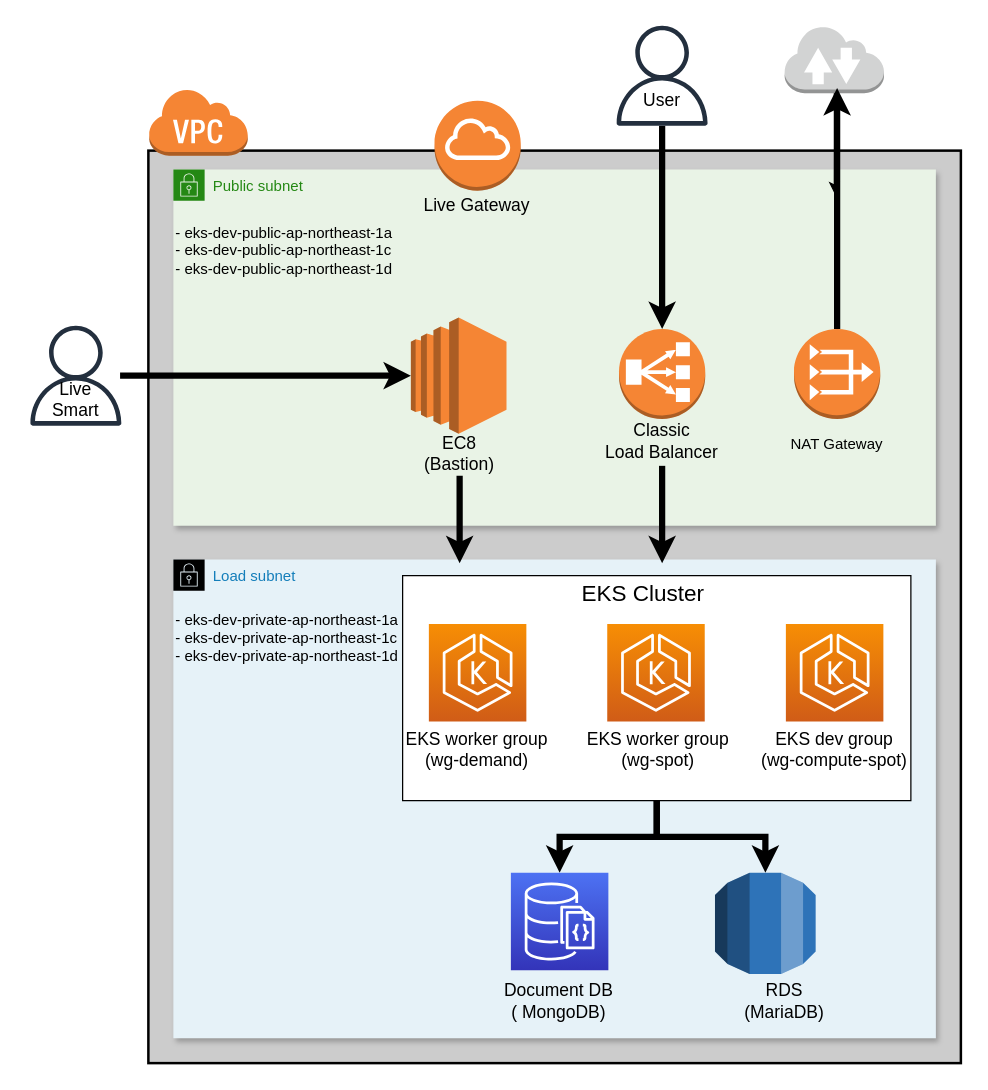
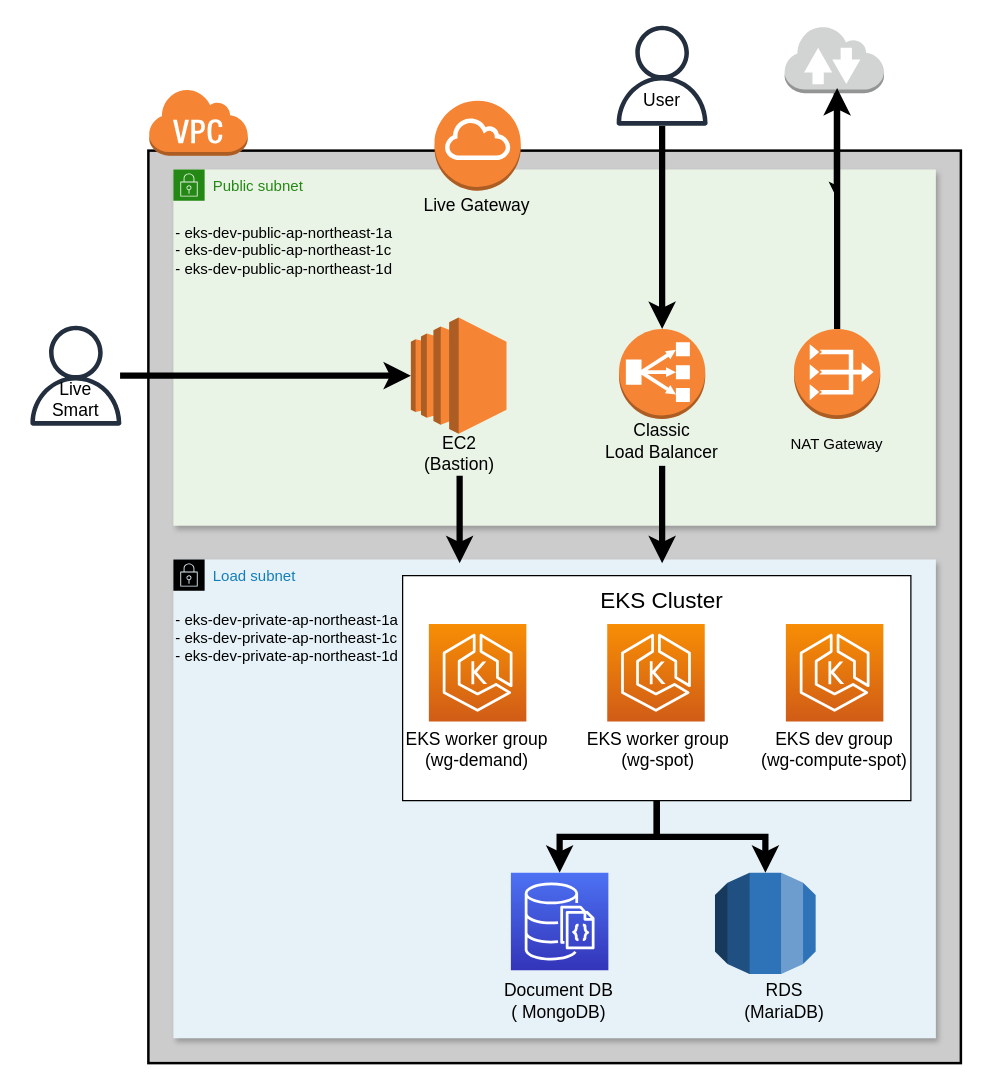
  <mxCell id="0" />
  <mxCell id="1" parent="0" />
  <mxCell id="2" value="" style="outlineConnect=0;dashed=0;verticalLabelPosition=bottom;verticalAlign=top;align=center;html=1;shape=mxgraph.aws3.internet_2;fillColor=#D2D3D3;gradientColor=none;strokeColor=#000000;strokeWidth=2;" parent="1" vertex="1"><mxGeometry x="627" y="20" width="79.5" height="54" as="geometry" /></mxCell>
  <mxCell id="3" value="" style="rounded=0;whiteSpace=wrap;html=1;strokeWidth=2;fillColor=#CCCCCC;" parent="1" vertex="1"><mxGeometry x="118" y="120" width="650" height="730" as="geometry" /></mxCell>
  <mxCell id="4" value="Load subnet" style="points=[[0,0],[0.25,0],[0.5,0],[0.75,0],[1,0],[1,0.25],[1,0.5],[1,0.75],[1,1],[0.75,1],[0.5,1],[0.25,1],[0,1],[0,0.75],[0,0.5],[0,0.25]];outlineConnect=0;gradientColor=none;html=1;whiteSpace=wrap;fontSize=12;fontStyle=0;shape=mxgraph.aws4.group;grIcon=mxgraph.aws4.group_security_group;grStroke=0;strokeColor=none;fillColor=#E6F2F8;verticalAlign=top;align=left;spacingLeft=30;fontColor=#147EBA;dashed=0;strokeWidth=3;perimeterSpacing=7;shadow=1;" parent="1" vertex="1"><mxGeometry x="138" y="447" width="610" height="383" as="geometry" /></mxCell>
  <mxCell id="5" value="Public subnet" style="points=[[0,0],[0.25,0],[0.5,0],[0.75,0],[1,0],[1,0.25],[1,0.5],[1,0.75],[1,1],[0.75,1],[0.5,1],[0.25,1],[0,1],[0,0.75],[0,0.5],[0,0.25]];outlineConnect=0;gradientColor=none;html=1;whiteSpace=wrap;fontSize=12;fontStyle=0;shape=mxgraph.aws4.group;grIcon=mxgraph.aws4.group_security_group;grStroke=0;strokeColor=#248814;fillColor=#E9F3E6;verticalAlign=top;align=left;spacingLeft=30;fontColor=#248814;strokeWidth=6;shadow=1;perimeterSpacing=6;" parent="1" vertex="1"><mxGeometry x="138" y="135" width="610" height="285" as="geometry" /></mxCell>
  <mxCell id="6" value="" style="edgeStyle=orthogonalEdgeStyle;rounded=0;orthogonalLoop=1;jettySize=auto;html=1;sourcePerimeterSpacing=-1;targetPerimeterSpacing=0;strokeWidth=5;" parent="1" source="8" target="18" edge="1"><mxGeometry relative="1" as="geometry"><mxPoint x="524.7" y="720" as="targetPoint" /></mxGeometry></mxCell>
  <mxCell id="7" value="" style="edgeStyle=orthogonalEdgeStyle;rounded=0;orthogonalLoop=1;jettySize=auto;html=1;sourcePerimeterSpacing=-1;targetPerimeterSpacing=0;strokeWidth=5;" parent="1" source="8" target="17" edge="1"><mxGeometry relative="1" as="geometry"><mxPoint x="448" y="690" as="targetPoint" /><Array as="points" /></mxGeometry></mxCell>
  <mxCell id="8" value="" style="rounded=0;whiteSpace=wrap;html=1;" parent="1" vertex="1"><mxGeometry x="321.4" y="460" width="406.6" height="180" as="geometry" /></mxCell>
  <mxCell id="9" value="&lt;font&gt;&lt;font style=&quot;font-size: 12px&quot;&gt;- eks-dev-public-ap-northeast-1a&lt;br&gt;- eks-dev-public-ap-northeast-1c&lt;br&gt;- eks-dev-public-ap-northeast-1d&lt;/font&gt;&lt;br&gt;&lt;/font&gt;" style="text;html=1;strokeColor=none;fillColor=none;align=left;verticalAlign=middle;whiteSpace=wrap;rounded=0;shadow=1;" parent="1" vertex="1"><mxGeometry x="138" y="160" width="245.6" height="80" as="geometry" /></mxCell>
  <mxCell id="10" value="" style="group" parent="1" vertex="1" connectable="0"><mxGeometry x="328" y="252.17" width="386" height="120" as="geometry" /></mxCell>
  <mxCell id="11" value="" style="outlineConnect=0;dashed=0;verticalLabelPosition=bottom;verticalAlign=top;align=center;html=1;shape=mxgraph.aws3.ec2;fillColor=#F58534;gradientColor=none;" parent="10" vertex="1"><mxGeometry y="1.33" width="76.5" height="93" as="geometry" /></mxCell>
  <mxCell id="12" value="" style="outlineConnect=0;dashed=0;verticalLabelPosition=bottom;verticalAlign=top;align=center;html=1;shape=mxgraph.aws3.vpc_nat_gateway;fillColor=#F58534;gradientColor=none;" parent="10" vertex="1"><mxGeometry x="306.5" y="10.5" width="69" height="72" as="geometry" /></mxCell>
  <mxCell id="13" value="NAT Gateway" style="text;html=1;strokeColor=none;fillColor=none;align=center;verticalAlign=middle;whiteSpace=wrap;rounded=0;" parent="10" vertex="1"><mxGeometry x="296" y="93" width="90" height="20" as="geometry" /></mxCell>
  <mxCell id="14" value="" style="outlineConnect=0;dashed=0;verticalLabelPosition=bottom;verticalAlign=top;align=center;html=1;shape=mxgraph.aws3.classic_load_balancer;fillColor=#F58534;gradientColor=none;" parent="10" vertex="1"><mxGeometry x="166.5" y="10.5" width="69" height="72" as="geometry" /></mxCell>
  <mxCell id="15" value="&lt;font style=&quot;font-size: 14px&quot;&gt;Classic &lt;br&gt;Load Balancer&lt;/font&gt;" style="text;html=1;strokeColor=none;fillColor=none;align=center;verticalAlign=middle;whiteSpace=wrap;rounded=0;" parent="10" vertex="1"><mxGeometry x="126" y="80" width="150" height="40" as="geometry" /></mxCell>
- <mxCell id="16" value="&lt;font style=&quot;font-size: 14px&quot;&gt;EC8&lt;br&gt;(Bastion)&lt;/font&gt;" style="text;html=1;strokeColor=none;fillColor=none;align=center;verticalAlign=middle;whiteSpace=wrap;rounded=0;" parent="1" vertex="1"><mxGeometry x="328" y="352.17" width="78.25" height="20" as="geometry" /></mxCell>
+ <mxCell id="16" value="&lt;font style=&quot;font-size: 14px&quot;&gt;EC2&lt;br&gt;(Bastion)&lt;/font&gt;" style="text;html=1;strokeColor=none;fillColor=none;align=center;verticalAlign=middle;whiteSpace=wrap;rounded=0;" parent="1" vertex="1"><mxGeometry x="328" y="352.17" width="78.25" height="20" as="geometry" /></mxCell>
  <mxCell id="17" value="" style="outlineConnect=0;fontColor=#232F3E;gradientColor=#4D72F3;gradientDirection=north;fillColor=#3334B9;strokeColor=#ffffff;dashed=0;verticalLabelPosition=bottom;verticalAlign=top;align=center;html=1;fontSize=12;fontStyle=0;aspect=fixed;shape=mxgraph.aws4.resourceIcon;resIcon=mxgraph.aws4.documentdb_with_mongodb_compatibility;" parent="1" vertex="1"><mxGeometry x="408.004" y="697.67" width="78" height="78" as="geometry" /></mxCell>
  <mxCell id="18" value="" style="outlineConnect=0;dashed=0;verticalLabelPosition=bottom;verticalAlign=top;align=center;html=1;shape=mxgraph.aws3.rds;fillColor=#2E73B8;gradientColor=none;" parent="1" vertex="1"><mxGeometry x="571.292" y="697.67" width="80.542" height="81" as="geometry" /></mxCell>
  <mxCell id="19" value="&lt;font style=&quot;font-size: 14px&quot;&gt;Document DB&lt;br&gt;( MongoDB)&lt;/font&gt;" style="text;html=1;strokeColor=none;fillColor=none;align=center;verticalAlign=middle;whiteSpace=wrap;rounded=0;" parent="1" vertex="1"><mxGeometry x="383.34" y="790" width="127.33" height="20" as="geometry" /></mxCell>
  <mxCell id="20" value="&lt;font style=&quot;font-size: 14px&quot;&gt;RDS&lt;br&gt;(MariaDB)&lt;/font&gt;" style="text;html=1;strokeColor=none;fillColor=none;align=center;verticalAlign=middle;whiteSpace=wrap;rounded=0;" parent="1" vertex="1"><mxGeometry x="588" y="790" width="78.25" height="20" as="geometry" /></mxCell>
  <mxCell id="21" value="&lt;font style=&quot;font-size: 14px&quot;&gt;EKS worker group&lt;br&gt;(wg-demand)&lt;/font&gt;" style="text;html=1;strokeColor=none;fillColor=none;align=center;verticalAlign=middle;whiteSpace=wrap;rounded=0;" parent="1" vertex="1"><mxGeometry x="319.47" y="588.67" width="123.85" height="20" as="geometry" /></mxCell>
  <mxCell id="22" value="&lt;font style=&quot;font-size: 14px&quot;&gt;EKS worker group&lt;br&gt;(wg-spot)&lt;/font&gt;" style="text;html=1;strokeColor=none;fillColor=none;align=center;verticalAlign=middle;whiteSpace=wrap;rounded=0;" parent="1" vertex="1"><mxGeometry x="464.15" y="588.67" width="123.85" height="20" as="geometry" /></mxCell>
  <mxCell id="23" value="&lt;font style=&quot;font-size: 14px&quot;&gt;EKS dev group&lt;br&gt;(wg-compute-spot)&lt;/font&gt;" style="text;html=1;strokeColor=none;fillColor=none;align=center;verticalAlign=middle;whiteSpace=wrap;rounded=0;" parent="1" vertex="1"><mxGeometry x="605.08" y="588.67" width="123.85" height="20" as="geometry" /></mxCell>
  <mxCell id="24" value="" style="outlineConnect=0;fontColor=#232F3E;gradientColor=#F78E04;gradientDirection=north;fillColor=#D05C17;strokeColor=#ffffff;dashed=0;verticalLabelPosition=bottom;verticalAlign=top;align=center;html=1;fontSize=12;fontStyle=0;aspect=fixed;shape=mxgraph.aws4.resourceIcon;resIcon=mxgraph.aws4.eks;" parent="1" vertex="1"><mxGeometry x="628.005" y="498.67" width="78" height="78" as="geometry" /></mxCell>
  <mxCell id="25" value="" style="outlineConnect=0;fontColor=#232F3E;gradientColor=#F78E04;gradientDirection=north;fillColor=#D05C17;strokeColor=#ffffff;dashed=0;verticalLabelPosition=bottom;verticalAlign=top;align=center;html=1;fontSize=12;fontStyle=0;aspect=fixed;shape=mxgraph.aws4.resourceIcon;resIcon=mxgraph.aws4.eks;" parent="1" vertex="1"><mxGeometry x="485.088" y="498.67" width="78" height="78" as="geometry" /></mxCell>
  <mxCell id="26" value="" style="outlineConnect=0;fontColor=#232F3E;gradientColor=#F78E04;gradientDirection=north;fillColor=#D05C17;strokeColor=#ffffff;dashed=0;verticalLabelPosition=bottom;verticalAlign=top;align=center;html=1;fontSize=12;fontStyle=0;aspect=fixed;shape=mxgraph.aws4.resourceIcon;resIcon=mxgraph.aws4.eks;" parent="1" vertex="1"><mxGeometry x="342.395" y="498.67" width="78" height="78" as="geometry" /></mxCell>
- <mxCell id="27" value="&lt;font style=&quot;font-size: 18px&quot;&gt;EKS Cluster&lt;/font&gt;" style="text;html=1;strokeColor=none;fillColor=none;align=center;verticalAlign=middle;whiteSpace=wrap;rounded=0;" parent="1" vertex="1"><mxGeometry x="452.08" y="465" width="123.85" height="20" as="geometry" /></mxCell>
+ <mxCell id="27" value="&lt;font style=&quot;font-size: 18px&quot;&gt;EKS Cluster&lt;/font&gt;" style="text;html=1;strokeColor=none;fillColor=none;align=center;verticalAlign=middle;whiteSpace=wrap;rounded=0;" parent="1" vertex="1"><mxGeometry x="467.08" y="470" width="123.85" height="20" as="geometry" /></mxCell>
  <mxCell id="28" value="" style="edgeStyle=orthogonalEdgeStyle;rounded=0;orthogonalLoop=1;jettySize=auto;html=1;entryX=0.5;entryY=0;entryDx=0;entryDy=0;entryPerimeter=0;strokeWidth=5;" parent="1" source="37" target="14" edge="1"><mxGeometry relative="1" as="geometry" /></mxCell>
  <mxCell id="29" value="" style="edgeStyle=orthogonalEdgeStyle;rounded=0;orthogonalLoop=1;jettySize=auto;html=1;strokeWidth=5;exitX=0.5;exitY=1;exitDx=0;exitDy=0;" parent="1" source="15" edge="1"><mxGeometry relative="1" as="geometry"><mxPoint x="529" y="380" as="sourcePoint" /><mxPoint x="529" y="450" as="targetPoint" /></mxGeometry></mxCell>
  <mxCell id="30" value="" style="edgeStyle=orthogonalEdgeStyle;rounded=0;orthogonalLoop=1;jettySize=auto;html=1;sourcePerimeterSpacing=-1;targetPerimeterSpacing=0;strokeWidth=5;" parent="1" source="40" target="11" edge="1"><mxGeometry relative="1" as="geometry"><Array as="points" /></mxGeometry></mxCell>
  <mxCell id="31" value="" style="edgeStyle=orthogonalEdgeStyle;rounded=0;orthogonalLoop=1;jettySize=auto;html=1;strokeWidth=5;" parent="1" edge="1"><mxGeometry relative="1" as="geometry"><mxPoint x="367" y="380" as="sourcePoint" /><mxPoint x="367" y="450" as="targetPoint" /><Array as="points"><mxPoint x="367" y="439" /><mxPoint x="367" y="439" /></Array></mxGeometry></mxCell>
  <mxCell id="32" value="" style="edgeStyle=orthogonalEdgeStyle;rounded=0;orthogonalLoop=1;jettySize=auto;html=1;sourcePerimeterSpacing=-1;targetPerimeterSpacing=0;strokeWidth=5;exitX=0.5;exitY=0;exitDx=0;exitDy=0;exitPerimeter=0;" parent="1" source="12" edge="1"><mxGeometry relative="1" as="geometry"><mxPoint x="107" y="310" as="sourcePoint" /><mxPoint x="669" y="70" as="targetPoint" /><Array as="points" /></mxGeometry></mxCell>
  <mxCell id="33" value="" style="outlineConnect=0;dashed=0;verticalLabelPosition=bottom;verticalAlign=top;align=center;html=1;shape=mxgraph.aws3.internet_gateway;fillColor=#F58534;gradientColor=none;" parent="1" vertex="1"><mxGeometry x="346.9" y="80" width="69" height="72" as="geometry" /></mxCell>
  <mxCell id="34" value="&lt;span style=&quot;font-size: 14px&quot;&gt;Live Gateway&lt;/span&gt;" style="text;html=1;strokeColor=none;fillColor=none;align=center;verticalAlign=middle;whiteSpace=wrap;rounded=0;" parent="1" vertex="1"><mxGeometry x="306.4" y="144" width="150" height="40" as="geometry" /></mxCell>
  <mxCell id="35" value="" style="outlineConnect=0;dashed=0;verticalLabelPosition=bottom;verticalAlign=top;align=center;html=1;shape=mxgraph.aws3.virtual_private_cloud;fillColor=#F58534;gradientColor=none;" parent="1" vertex="1"><mxGeometry x="118" y="70" width="79.5" height="54" as="geometry" /></mxCell>
  <mxCell id="36" value="" style="group" parent="1" vertex="1" connectable="0"><mxGeometry x="489" y="20" width="80" height="80" as="geometry" /></mxCell>
  <mxCell id="37" value="" style="outlineConnect=0;fontColor=#232F3E;gradientColor=none;fillColor=#232F3E;strokeColor=none;dashed=0;verticalLabelPosition=bottom;verticalAlign=top;align=center;html=1;fontSize=12;fontStyle=0;aspect=fixed;pointerEvents=1;shape=mxgraph.aws4.user;" parent="36" vertex="1"><mxGeometry width="80" height="80" as="geometry" /></mxCell>
  <mxCell id="38" value="&lt;font style=&quot;font-size: 14px&quot;&gt;User&lt;/font&gt;" style="text;html=1;strokeColor=none;fillColor=none;align=center;verticalAlign=middle;whiteSpace=wrap;rounded=0;" parent="36" vertex="1"><mxGeometry x="20" y="50" width="40" height="20" as="geometry" /></mxCell>
  <mxCell id="39" value="" style="group" parent="1" vertex="1" connectable="0"><mxGeometry x="20" y="260" width="100" height="80" as="geometry" /></mxCell>
  <mxCell id="40" value="" style="outlineConnect=0;fontColor=#232F3E;gradientColor=none;fillColor=#232F3E;strokeColor=none;dashed=0;verticalLabelPosition=bottom;verticalAlign=top;align=center;html=1;fontSize=12;fontStyle=0;aspect=fixed;pointerEvents=1;shape=mxgraph.aws4.user;" parent="39" vertex="1"><mxGeometry width="80" height="80" as="geometry" /></mxCell>
  <mxCell id="41" value="" style="group" parent="39" vertex="1" connectable="0"><mxGeometry x="20" width="80" height="80" as="geometry" /></mxCell>
  <mxCell id="42" value="&lt;font style=&quot;font-size: 14px&quot;&gt;Live Smart&lt;/font&gt;" style="text;html=1;strokeColor=none;fillColor=none;align=center;verticalAlign=middle;whiteSpace=wrap;rounded=0;" parent="41" vertex="1"><mxGeometry y="49.17" width="40" height="20" as="geometry" /></mxCell>
  <mxCell id="43" value="" style="edgeStyle=orthogonalEdgeStyle;rounded=0;orthogonalLoop=1;jettySize=auto;html=1;" parent="1" source="2" edge="1"><mxGeometry relative="1" as="geometry"><mxPoint x="666.75" y="154" as="targetPoint" /></mxGeometry></mxCell>
  <mxCell id="44" value="&lt;font&gt;&lt;font style=&quot;font-size: 12px&quot;&gt;- eks-dev-private-ap-northeast-1a&lt;br&gt;- eks-dev-private-ap-northeast-1c&lt;br&gt;- eks-dev-private-ap-northeast-1d&lt;/font&gt;&lt;br&gt;&lt;/font&gt;" style="text;html=1;strokeColor=none;fillColor=none;align=left;verticalAlign=middle;whiteSpace=wrap;rounded=0;shadow=1;" parent="1" vertex="1"><mxGeometry x="138" y="470" width="214.4" height="80" as="geometry" /></mxCell>
